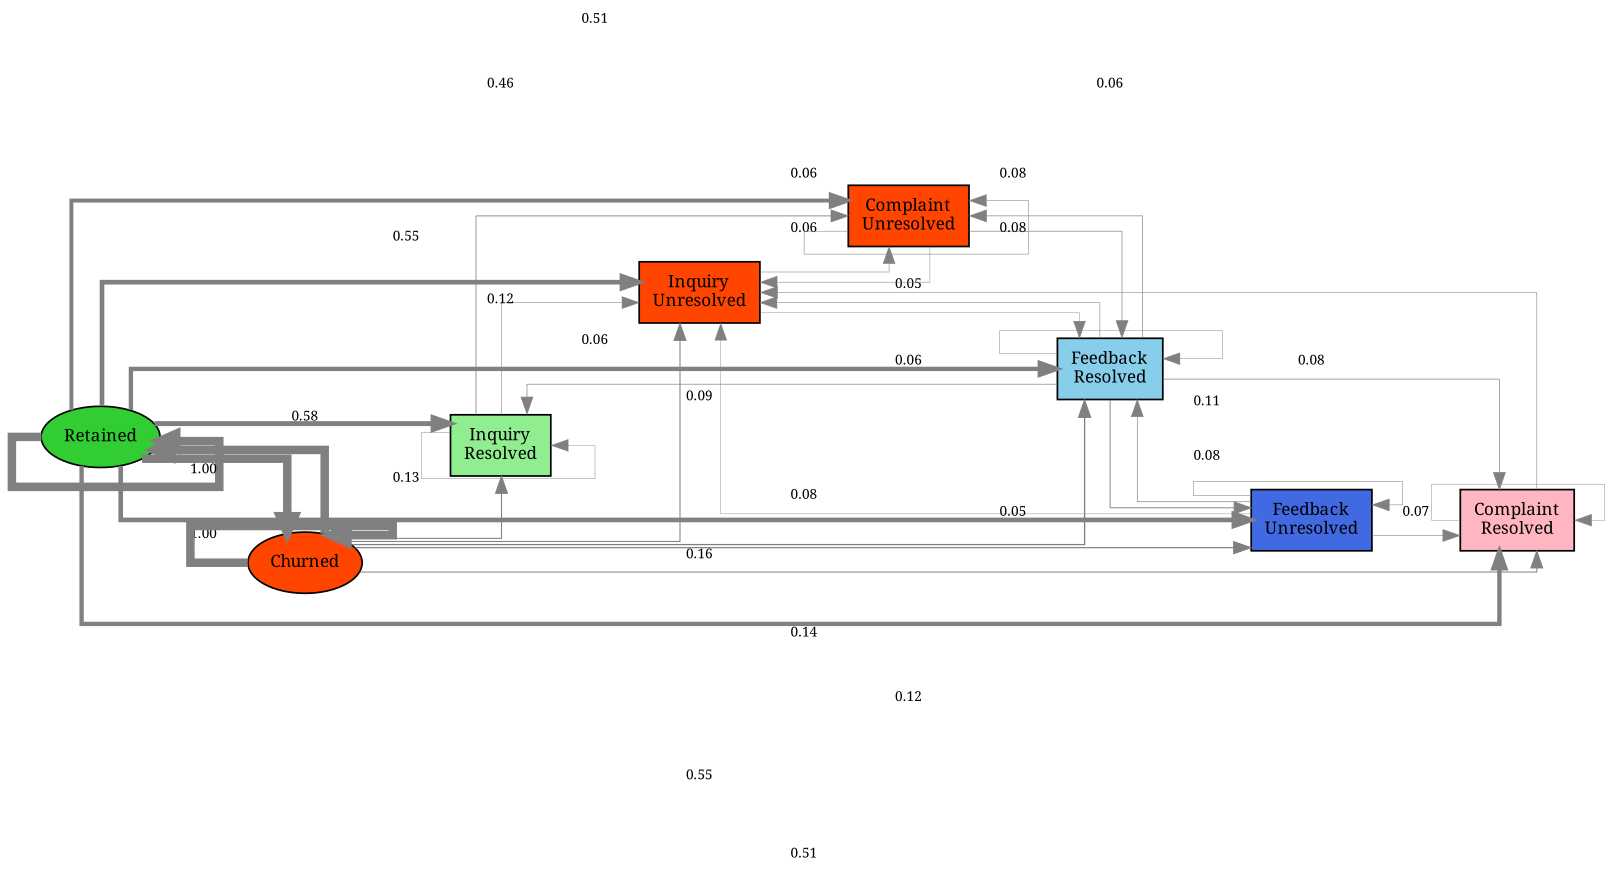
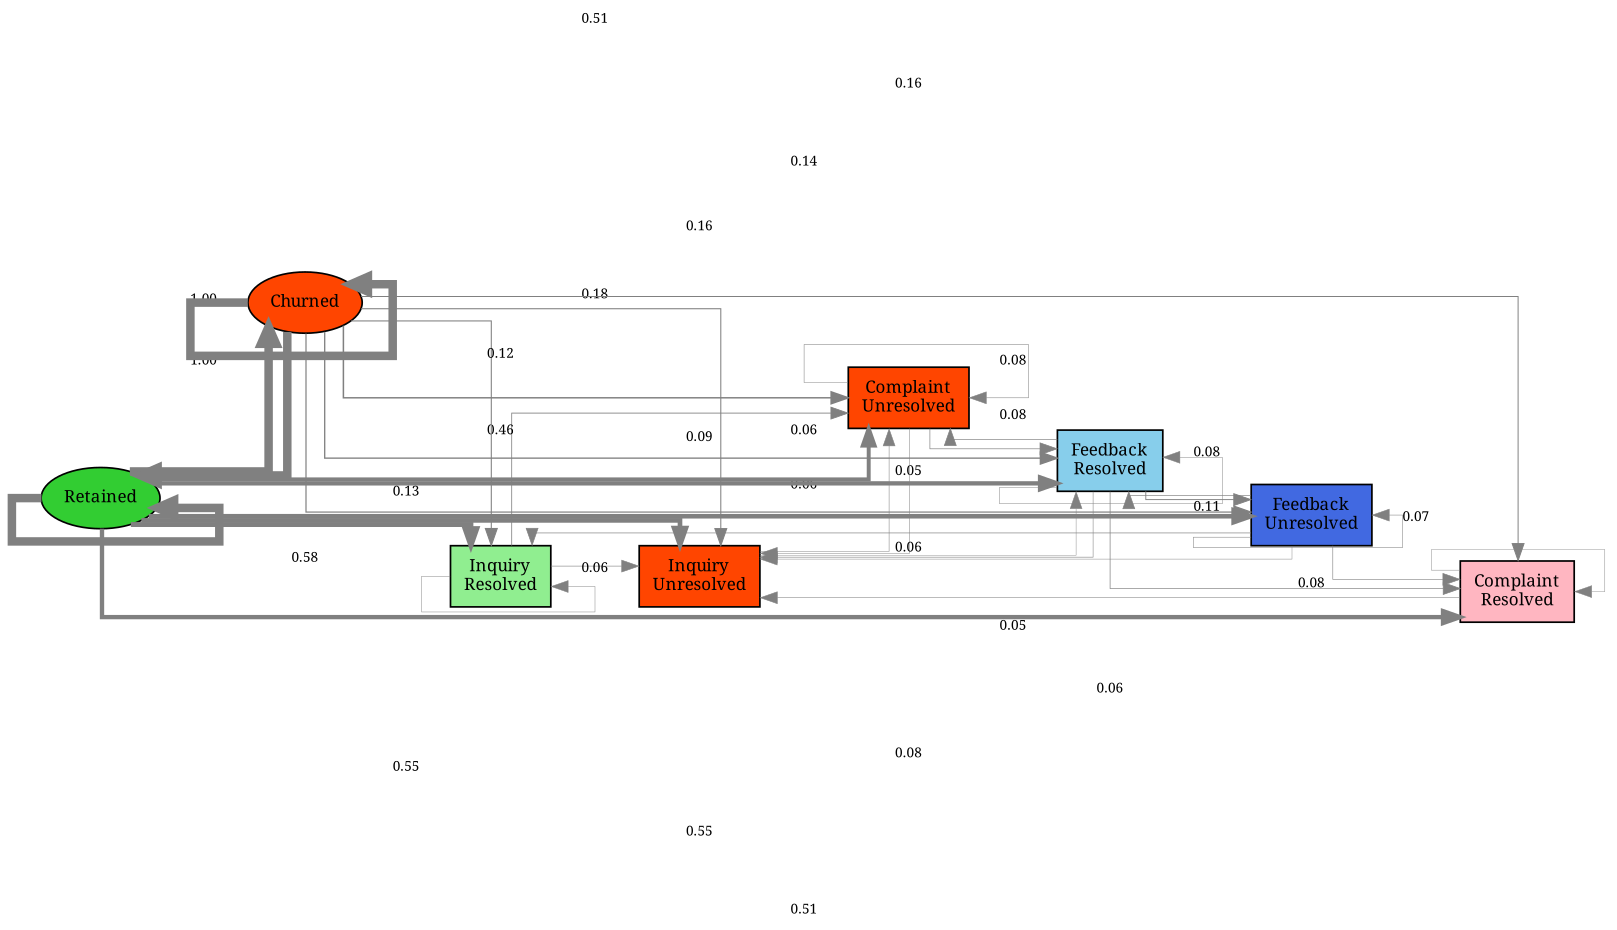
  digraph {
    fontname="Noto Serif"
    rankdir=LR
    splines=ortho
    node [fillcolor="#FF4500" fontname="Noto Serif" fontsize=10 shape=box style=filled]
    edge [color="#808080" fontname="Noto Serif" fontsize=8 penwidth=5.0]
    n1 [fillcolor="#90EE90" label="Inquiry\nResolved"]
    n2 [label="Inquiry\nUnresolved"]
    n3 [label="Complaint\nUnresolved"]
    n4 [fillcolor="#87CEEB" label="Feedback\nResolved"]
    n5 [fillcolor="#4169E1" label="Feedback\nUnresolved"]
    n6 [fillcolor="#FFB6C1" label="Complaint\nResolved"]
    n7 [fillcolor="#32CD32" label=Retained shape=ellipse]
    n8 [label=Churned shape=ellipse]
    n1 -> n1 [label=0.05 penwidth=0.2694610778443114]
    n1 -> n2 [label=0.06 penwidth=0.3237410071942446]
    n1 -> n3 [label=0.09 penwidth=0.4748603351955307]
    n2 -> n3 [label=0.06 penwidth=0.30726256983240224]
    n2 -> n4 [label=0.05 penwidth=0.2512562814070352]
    n3 -> n2 [label=0.06 penwidth=0.28776978417266186]
    n3 -> n3 [label=0.06 penwidth=0.30726256983240224]
    n3 -> n4 [label=0.08 penwidth=0.4020100502512563]
    n4 -> n2 [label=0.06 penwidth=0.3237410071942446]
    n4 -> n3 [label=0.08 penwidth=0.3910614525139665]
    n4 -> n4 [label=0.06 penwidth=0.2763819095477387]
    n4 -> n5 [label=0.11 penwidth=0.5279503105590062]
    n4 -> n6 [label=0.08 penwidth=0.41666666666666663]
-   n4 -> n1 [label=0.08 penwidth=0.38922155688622756]
+   n5 -> n1 [label=0.08 penwidth=0.38922155688622756]
    n5 -> n2 [label=0.05 penwidth=0.2517985611510791]
    n5 -> n4 [label=0.08 penwidth=0.37688442211055273]
    n5 -> n5 [label=0.06 penwidth=0.3105590062111801]
    n5 -> n6 [label=0.07 penwidth=0.35256410256410253]
    n6 -> n2 [label=0.06 penwidth=0.3237410071942446]
    n6 -> n6 [label=0.05 penwidth=0.2564102564102564]
    n7 -> n1 [label=0.58 penwidth=2.904191616766467]
    n7 -> n2 [label=0.55 penwidth=2.733812949640288]
    n7 -> n3 [label=0.46 penwidth=2.3184357541899443]
    n7 -> n4 [label=0.51 penwidth=2.537688442211055]
    n7 -> n5 [label=0.55 penwidth=2.7329192546583854]
    n7 -> n6 [label=0.51 penwidth=2.564102564102564]
    n7 -> n7 [label=1.00]
    n7 -> n8 [label=1.00]
    n8 -> n1 [label=0.13 penwidth=0.6287425149700598]
    n8 -> n2 [label=0.12 penwidth=0.6115107913669064]
+   n8 -> n3 [label=0.18 penwidth=0.893854748603352]
    n8 -> n4 [label=0.16 penwidth=0.7788944723618091]
    n8 -> n5 [label=0.14 penwidth=0.7142857142857142]
-   n8 -> n6 [label=0.12 penwidth=0.576923076923077]
+   n8 -> n6 [label=0.16 penwidth=0.576923076923077]
    n8 -> n7 [label=1.00]
    n8 -> n8 [label=1.00]
  }
